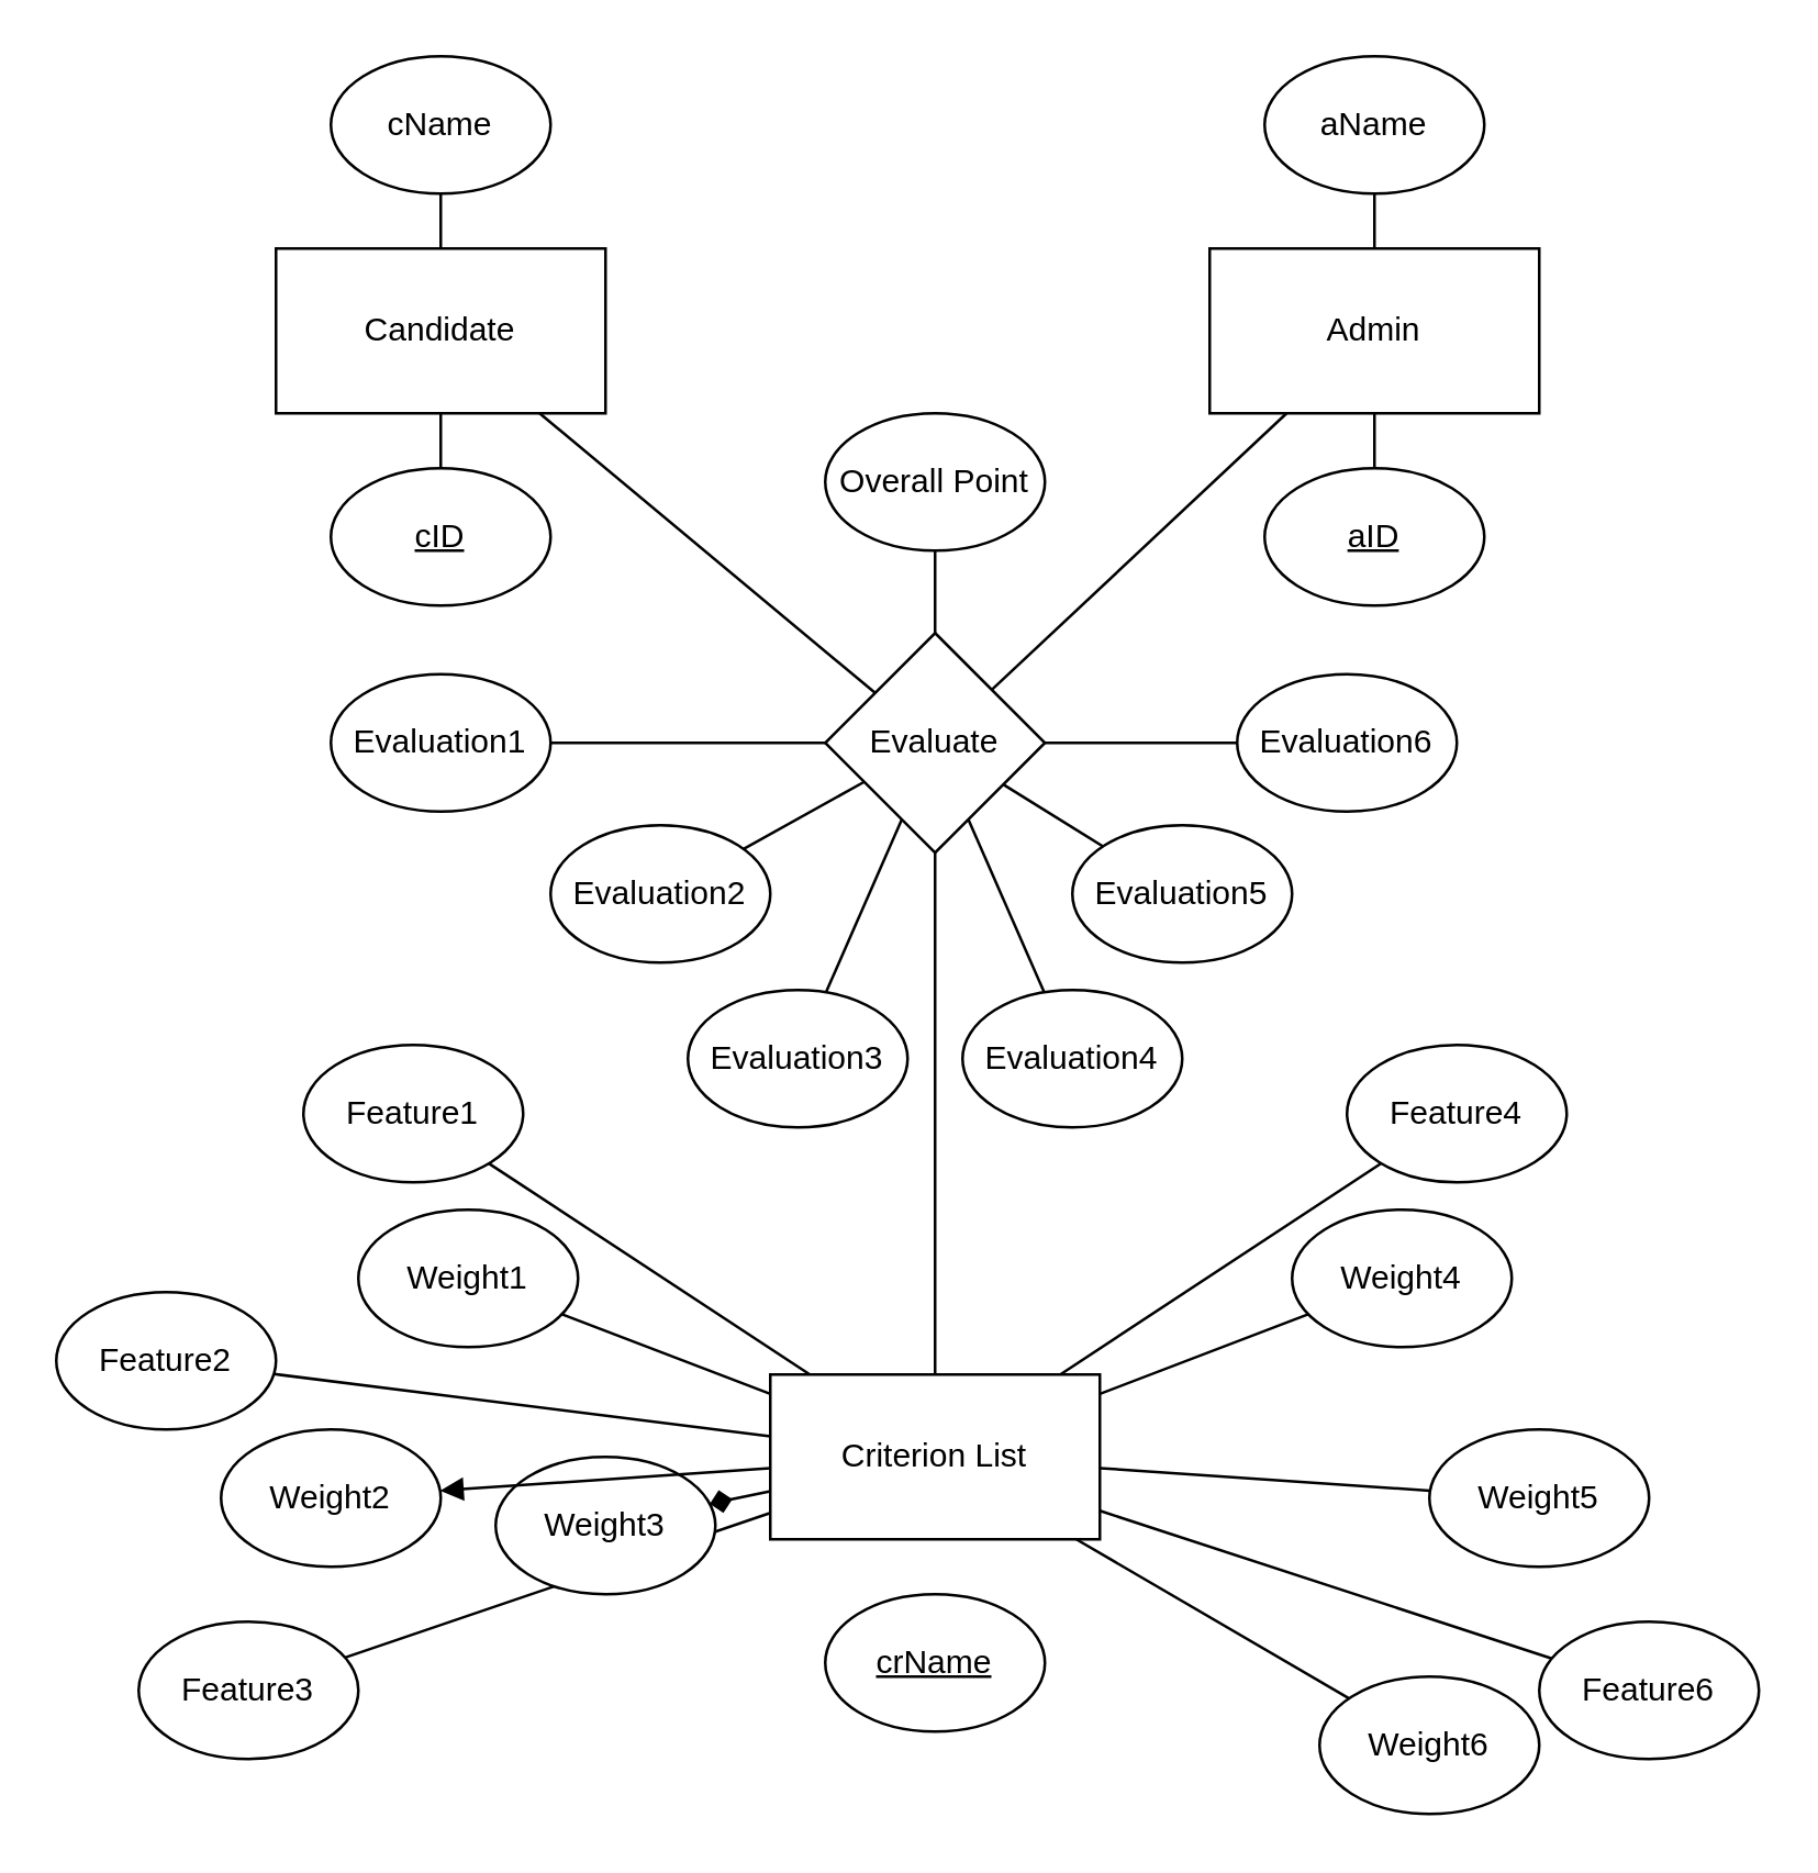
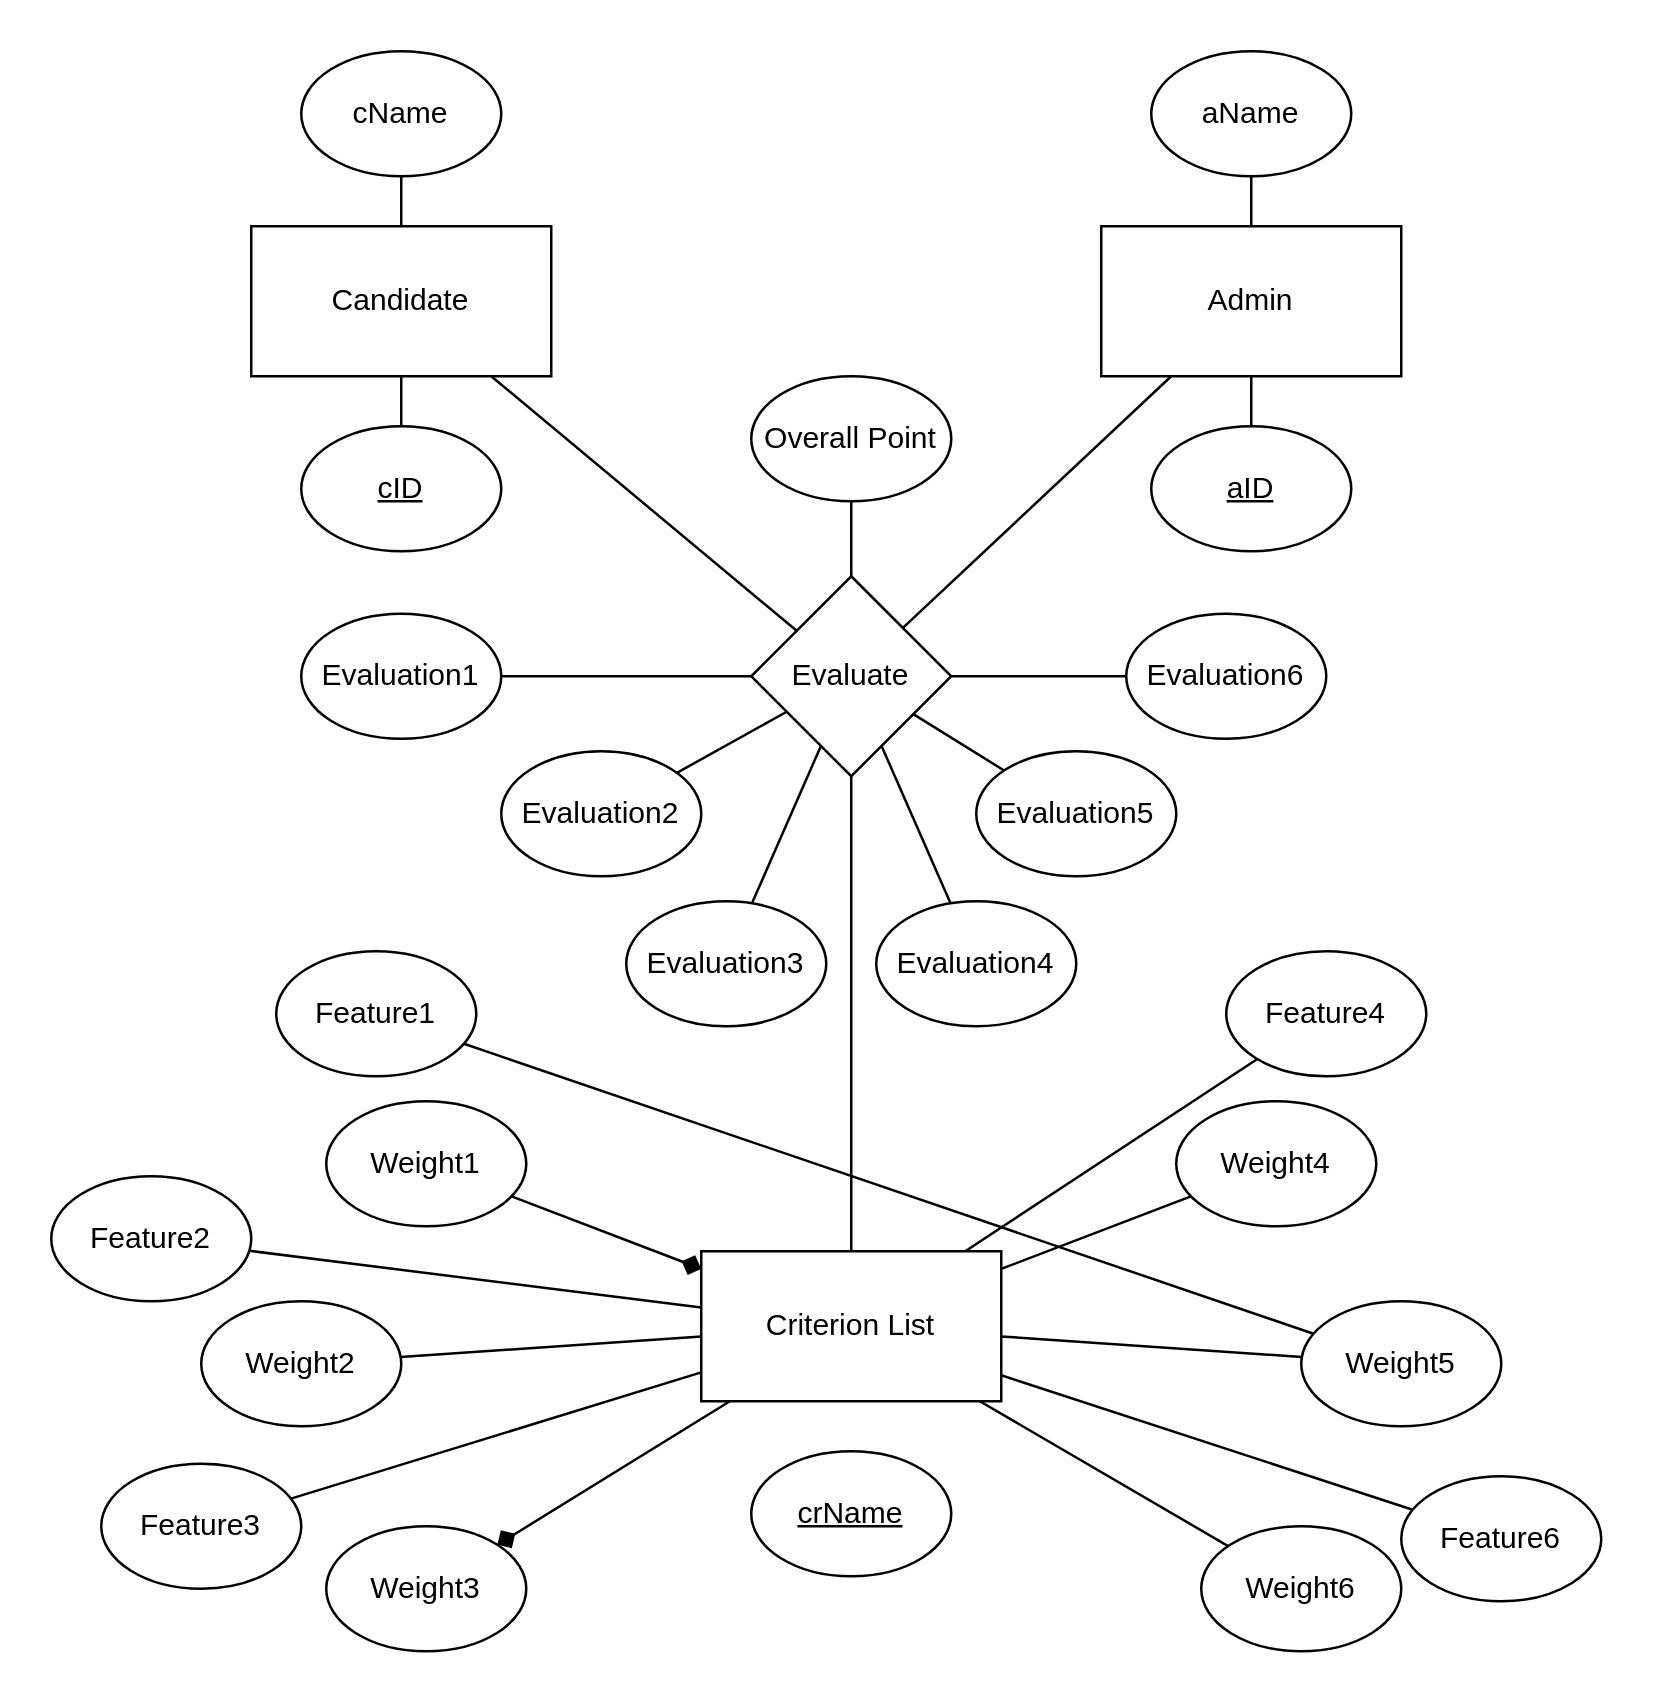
  <mxCell id="0" />
  <mxCell id="1" parent="0" />
  <mxCell id="2" value="" style="endArrow=none;html=1;rounded=0;" parent="1" source="4" target="21" edge="1"><mxGeometry width="50" height="50" relative="1" as="geometry"><mxPoint x="200" y="-50" as="sourcePoint" /><mxPoint x="240" y="440" as="targetPoint" /></mxGeometry></mxCell>
  <mxCell id="3" value="Candidate" style="rounded=0;whiteSpace=wrap;html=1;" parent="1" vertex="1"><mxGeometry x="100" y="90" width="120" height="60" as="geometry" /></mxCell>
  <mxCell id="4" value="Feature2" style="ellipse;whiteSpace=wrap;html=1;" parent="1" vertex="1"><mxGeometry x="20" y="470" width="80" height="50" as="geometry" /></mxCell>
  <mxCell id="5" value="Admin" style="rounded=0;whiteSpace=wrap;html=1;" parent="1" vertex="1"><mxGeometry x="440" y="90" width="120" height="60" as="geometry" /></mxCell>
  <mxCell id="6" value="" style="endArrow=none;html=1;rounded=0;" parent="1" source="7" target="5" edge="1"><mxGeometry width="50" height="50" relative="1" as="geometry"><mxPoint x="440" y="160" as="sourcePoint" /><mxPoint x="490" y="110" as="targetPoint" /></mxGeometry></mxCell>
  <mxCell id="7" value="Evaluate" style="rhombus;whiteSpace=wrap;html=1;" parent="1" vertex="1"><mxGeometry x="300" y="230" width="80" height="80" as="geometry" /></mxCell>
  <mxCell id="8" value="" style="endArrow=none;html=1;rounded=0;" parent="1" source="3" target="7" edge="1"><mxGeometry width="50" height="50" relative="1" as="geometry"><mxPoint x="400" y="50" as="sourcePoint" /><mxPoint x="310" y="100" as="targetPoint" /></mxGeometry></mxCell>
- <mxCell id="9" value="Feature3" style="ellipse;whiteSpace=wrap;html=1;" parent="1" vertex="1"><mxGeometry y="590" width="80" height="50" as="geometry" x="50" /></mxCell>
+ <mxCell id="9" value="Feature3" style="ellipse;whiteSpace=wrap;html=1;" parent="1" vertex="1"><mxGeometry x="40" y="585" width="80" height="50" as="geometry" /></mxCell>
  <mxCell id="10" value="Feature4" style="ellipse;whiteSpace=wrap;html=1;" parent="1" vertex="1"><mxGeometry x="490" y="380" width="80" height="50" as="geometry" /></mxCell>
  <mxCell id="11" value="" style="endArrow=none;html=1;rounded=0;" parent="1" source="21" target="10" edge="1"><mxGeometry width="50" height="50" relative="1" as="geometry"><mxPoint x="154" y="80" as="sourcePoint" /><mxPoint x="142.649" y="101.283" as="targetPoint" /></mxGeometry></mxCell>
  <mxCell id="12" value="" style="endArrow=none;html=1;rounded=0;" parent="1" source="21" target="9" edge="1"><mxGeometry width="50" height="50" relative="1" as="geometry"><mxPoint x="198" y="80" as="sourcePoint" /><mxPoint x="240" y="0" as="targetPoint" /></mxGeometry></mxCell>
  <mxCell id="13" value="Feature1" style="ellipse;whiteSpace=wrap;html=1;" parent="1" vertex="1"><mxGeometry x="110" y="380" width="80" height="50" as="geometry" /></mxCell>
- <mxCell id="14" value="" style="endArrow=none;html=1;rounded=0;" parent="1" source="13" target="21" edge="1"><mxGeometry width="50" height="50" relative="1" as="geometry"><mxPoint x="142.649" y="-1.283" as="sourcePoint" /><mxPoint x="154" y="20" as="targetPoint" /></mxGeometry></mxCell>
+ <mxCell id="14" value="" style="endArrow=none;html=1;rounded=0;" parent="1" source="13" target="35" edge="1"><mxGeometry width="50" height="50" relative="1" as="geometry"><mxPoint x="142.649" y="-1.283" as="sourcePoint" /><mxPoint x="154" y="20" as="targetPoint" /></mxGeometry></mxCell>
  <mxCell id="15" value="Feature6" style="ellipse;whiteSpace=wrap;html=1;" parent="1" vertex="1"><mxGeometry x="560" y="590" width="80" height="50" as="geometry" /></mxCell>
  <mxCell id="16" value="" style="endArrow=none;html=1;rounded=0;" parent="1" source="21" target="15" edge="1"><mxGeometry width="50" height="50" relative="1" as="geometry"><mxPoint x="366" y="74" as="sourcePoint" /><mxPoint x="404.615" y="131.923" as="targetPoint" /></mxGeometry></mxCell>
  <mxCell id="17" value="&lt;u&gt;cID&lt;/u&gt;" style="ellipse;whiteSpace=wrap;html=1;" parent="1" vertex="1"><mxGeometry x="120" y="170" width="80" height="50" as="geometry" /></mxCell>
  <mxCell id="18" value="" style="endArrow=none;html=1;rounded=0;" parent="1" source="17" target="3" edge="1"><mxGeometry width="50" height="50" relative="1" as="geometry"><mxPoint x="288.517" y="77.16" as="sourcePoint" /><mxPoint x="331.714" y="128.286" as="targetPoint" /></mxGeometry></mxCell>
  <mxCell id="19" value="&lt;u&gt;aID&lt;/u&gt;" style="ellipse;whiteSpace=wrap;html=1;" parent="1" vertex="1"><mxGeometry x="460" y="170" width="80" height="50" as="geometry" /></mxCell>
  <mxCell id="20" value="" style="endArrow=none;html=1;rounded=0;" parent="1" source="19" target="5" edge="1"><mxGeometry width="50" height="50" relative="1" as="geometry"><mxPoint x="510" y="100" as="sourcePoint" /><mxPoint x="510" y="120" as="targetPoint" /></mxGeometry></mxCell>
  <mxCell id="21" value="Criterion List" style="rounded=0;whiteSpace=wrap;html=1;" parent="1" vertex="1"><mxGeometry x="280" y="500" width="120" height="60" as="geometry" /></mxCell>
  <mxCell id="22" value="" style="endArrow=none;html=1;rounded=0;" parent="1" source="7" target="21" edge="1"><mxGeometry width="50" height="50" relative="1" as="geometry"><mxPoint x="367" y="257" as="sourcePoint" /><mxPoint x="497.826" y="80" as="targetPoint" /></mxGeometry></mxCell>
  <mxCell id="23" value="cName" style="ellipse;whiteSpace=wrap;html=1;" parent="1" vertex="1"><mxGeometry x="120" y="20" width="80" height="50" as="geometry" /></mxCell>
  <mxCell id="24" value="" style="endArrow=none;html=1;rounded=0;" parent="1" source="3" target="23" edge="1"><mxGeometry width="50" height="50" relative="1" as="geometry"><mxPoint x="210" y="80" as="sourcePoint" /><mxPoint x="170" y="180" as="targetPoint" /></mxGeometry></mxCell>
  <mxCell id="25" value="&lt;u&gt;crName&lt;/u&gt;" style="ellipse;whiteSpace=wrap;html=1;" parent="1" vertex="1"><mxGeometry x="300" y="580" width="80" height="50" as="geometry" /></mxCell>
  <mxCell id="26" value="aName" style="ellipse;whiteSpace=wrap;html=1;" parent="1" vertex="1"><mxGeometry x="460" y="20" width="80" height="50" as="geometry" /></mxCell>
  <mxCell id="27" value="" style="endArrow=none;html=1;rounded=0;" parent="1" source="5" target="26" edge="1"><mxGeometry width="50" height="50" relative="1" as="geometry"><mxPoint x="170" y="120" as="sourcePoint" /><mxPoint x="170" y="90" as="targetPoint" /></mxGeometry></mxCell>
  <mxCell id="28" value="" style="endArrow=none;html=1;rounded=0;" parent="1" source="7" target="29" edge="1"><mxGeometry width="50" height="50" relative="1" as="geometry"><mxPoint x="184.768" y="250" as="sourcePoint" /><mxPoint x="300.004" y="333.226" as="targetPoint" /></mxGeometry></mxCell>
  <mxCell id="29" value="Overall Point" style="ellipse;whiteSpace=wrap;html=1;" parent="1" vertex="1"><mxGeometry x="300" y="150" width="80" height="50" as="geometry" /></mxCell>
- <mxCell id="30" value="" style="endArrow=none;html=1;rounded=0;" parent="1" source="31" target="21" edge="1"><mxGeometry width="50" height="50" relative="1" as="geometry"><mxPoint x="190" y="365" as="sourcePoint" /><mxPoint x="290" y="365" as="targetPoint" /></mxGeometry></mxCell>
+ <mxCell id="30" value="" style="endArrow=diamond;html=1;rounded=0;" parent="1" source="31" target="21" edge="1"><mxGeometry width="50" height="50" relative="1" as="geometry"><mxPoint x="190" y="365" as="sourcePoint" /><mxPoint x="290" y="365" as="targetPoint" /></mxGeometry></mxCell>
  <mxCell id="31" value="Weight1" style="ellipse;whiteSpace=wrap;html=1;" parent="1" vertex="1"><mxGeometry x="130" y="440" width="80" height="50" as="geometry" /></mxCell>
  <mxCell id="32" value="Weight2" style="ellipse;whiteSpace=wrap;html=1;" parent="1" vertex="1"><mxGeometry x="80" y="520" width="80" height="50" as="geometry" /></mxCell>
- <mxCell id="33" value="Weight3" style="ellipse;whiteSpace=wrap;html=1;" parent="1" vertex="1"><mxGeometry x="180" y="530" width="80" height="50" as="geometry" /></mxCell>
+ <mxCell id="33" value="Weight3" style="ellipse;whiteSpace=wrap;html=1;" parent="1" vertex="1"><mxGeometry x="130" y="610" width="80" height="50" as="geometry" /></mxCell>
  <mxCell id="34" value="Weight4" style="ellipse;whiteSpace=wrap;html=1;" parent="1" vertex="1"><mxGeometry x="470" y="440" width="80" height="50" as="geometry" /></mxCell>
  <mxCell id="35" value="Weight5" style="ellipse;whiteSpace=wrap;html=1;" parent="1" vertex="1"><mxGeometry x="520" y="520" width="80" height="50" as="geometry" /></mxCell>
  <mxCell id="36" value="Weight6" style="ellipse;whiteSpace=wrap;html=1;" parent="1" vertex="1"><mxGeometry x="480" y="610" width="80" height="50" as="geometry" /></mxCell>
  <mxCell id="37" value="" style="endArrow=none;html=1;rounded=0;" parent="1" source="21" target="34" edge="1"><mxGeometry width="50" height="50" relative="1" as="geometry"><mxPoint x="410" y="365" as="sourcePoint" /><mxPoint x="510" y="365" as="targetPoint" /></mxGeometry></mxCell>
  <mxCell id="38" value="" style="endArrow=none;html=1;rounded=0;" parent="1" source="21" target="35" edge="1"><mxGeometry width="50" height="50" relative="1" as="geometry"><mxPoint x="410" y="371.429" as="sourcePoint" /><mxPoint x="590.575" y="390.776" as="targetPoint" /></mxGeometry></mxCell>
  <mxCell id="39" value="" style="endArrow=none;html=1;rounded=0;" parent="1" source="21" target="36" edge="1"><mxGeometry width="50" height="50" relative="1" as="geometry"><mxPoint x="410" y="390.161" as="sourcePoint" /><mxPoint x="626.784" y="481.071" as="targetPoint" /></mxGeometry></mxCell>
  <mxCell id="40" value="" style="endArrow=diamond;html=1;rounded=0;" parent="1" source="21" target="33" edge="1"><mxGeometry width="50" height="50" relative="1" as="geometry"><mxPoint x="303.846" y="395" as="sourcePoint" /><mxPoint x="177.724" y="476.979" as="targetPoint" /></mxGeometry></mxCell>
- <mxCell id="41" value="" style="endArrow=block;html=1;rounded=0;" parent="1" source="21" target="32" edge="1"><mxGeometry width="50" height="50" relative="1" as="geometry"><mxPoint x="321.579" y="395" as="sourcePoint" /><mxPoint x="190.38" y="533.488" as="targetPoint" /></mxGeometry></mxCell>
+ <mxCell id="41" value="" style="endArrow=none;html=1;rounded=0;" parent="1" source="21" target="32" edge="1"><mxGeometry width="50" height="50" relative="1" as="geometry"><mxPoint x="321.579" y="395" as="sourcePoint" /><mxPoint x="190.38" y="533.488" as="targetPoint" /></mxGeometry></mxCell>
  <mxCell id="42" value="Evaluation2" style="ellipse;whiteSpace=wrap;html=1;" parent="1" vertex="1"><mxGeometry x="200" y="300" width="80" height="50" as="geometry" /></mxCell>
  <mxCell id="43" value="Evaluation3" style="ellipse;whiteSpace=wrap;html=1;" parent="1" vertex="1"><mxGeometry x="250" y="360" width="80" height="50" as="geometry" /></mxCell>
  <mxCell id="44" value="Evaluation4" style="ellipse;whiteSpace=wrap;html=1;" parent="1" vertex="1"><mxGeometry x="350" y="360" width="80" height="50" as="geometry" /></mxCell>
  <mxCell id="45" value="Evaluation5" style="ellipse;whiteSpace=wrap;html=1;" parent="1" vertex="1"><mxGeometry x="390" y="300" width="80" height="50" as="geometry" /></mxCell>
  <mxCell id="46" value="Evaluation6" style="ellipse;whiteSpace=wrap;html=1;" parent="1" vertex="1"><mxGeometry x="450" y="245" width="80" height="50" as="geometry" /></mxCell>
  <mxCell id="47" value="Evaluation1" style="ellipse;whiteSpace=wrap;html=1;" parent="1" vertex="1"><mxGeometry x="120" y="245" width="80" height="50" as="geometry" /></mxCell>
  <mxCell id="48" value="" style="endArrow=none;html=1;rounded=0;" parent="1" source="47" target="7" edge="1"><mxGeometry width="50" height="50" relative="1" as="geometry"><mxPoint x="211.538" y="180" as="sourcePoint" /><mxPoint x="326.774" y="263.226" as="targetPoint" /></mxGeometry></mxCell>
  <mxCell id="49" value="" style="endArrow=none;html=1;rounded=0;" parent="1" source="42" target="7" edge="1"><mxGeometry width="50" height="50" relative="1" as="geometry"><mxPoint x="210" y="280" as="sourcePoint" /><mxPoint x="310" y="280" as="targetPoint" /></mxGeometry></mxCell>
  <mxCell id="50" value="" style="endArrow=none;html=1;rounded=0;" parent="1" source="43" target="7" edge="1"><mxGeometry width="50" height="50" relative="1" as="geometry"><mxPoint x="310" y="350" as="sourcePoint" /><mxPoint x="324.194" y="294.194" as="targetPoint" /></mxGeometry></mxCell>
  <mxCell id="51" value="" style="endArrow=none;html=1;rounded=0;" parent="1" source="44" target="7" edge="1"><mxGeometry width="50" height="50" relative="1" as="geometry"><mxPoint x="309.77" y="380.757" as="sourcePoint" /><mxPoint x="338.571" y="308.571" as="targetPoint" /></mxGeometry></mxCell>
  <mxCell id="52" value="" style="endArrow=none;html=1;rounded=0;" parent="1" source="45" target="7" edge="1"><mxGeometry width="50" height="50" relative="1" as="geometry"><mxPoint x="390.23" y="380.757" as="sourcePoint" /><mxPoint x="361.429" y="308.571" as="targetPoint" /></mxGeometry></mxCell>
  <mxCell id="53" value="" style="endArrow=none;html=1;rounded=0;" parent="1" source="46" target="7" edge="1"><mxGeometry width="50" height="50" relative="1" as="geometry"><mxPoint x="411.145" y="317.687" as="sourcePoint" /><mxPoint x="374.828" y="295.172" as="targetPoint" /></mxGeometry></mxCell>
